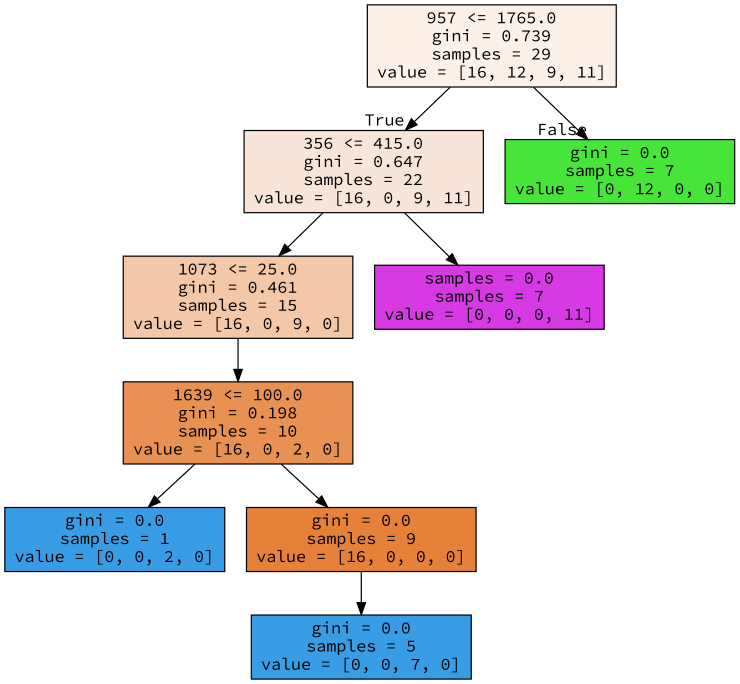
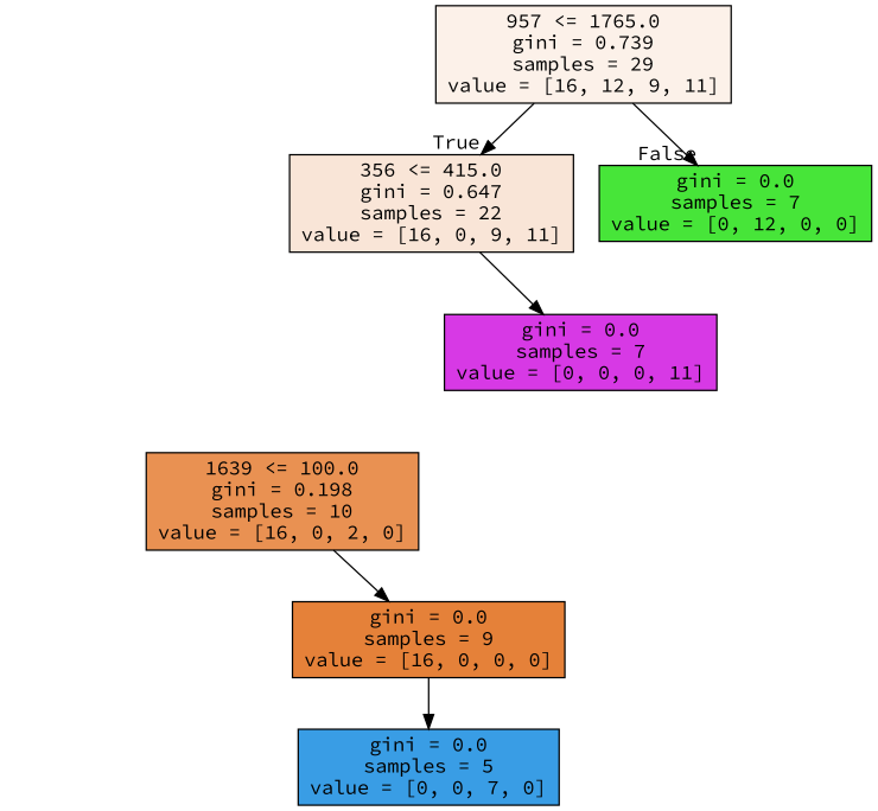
  digraph {
    fontname="Source Code Pro"
    node [color=black fillcolor="#399de5ff" fontname="Source Code Pro" shape=box style=filled]
    edge [fontname="Source Code Pro"]
    n1 [fillcolor="#e581391c" label="957 <= 1765.0\ngini = 0.739\nsamples = 29\nvalue = [16, 12, 9, 11]"]
    n2 [fillcolor="#e5813933" label="356 <= 415.0\ngini = 0.647\nsamples = 22\nvalue = [16, 0, 9, 11]"]
    n3 [fillcolor="#47e539ff" label="gini = 0.0\nsamples = 7\nvalue = [0, 12, 0, 0]"]
-   n4 [fillcolor="#e5813970" label="1073 <= 25.0\ngini = 0.461\nsamples = 15\nvalue = [16, 0, 9, 0]"]
-   n5 [fillcolor="#d739e5ff" label="samples = 0.0\nsamples = 7\nvalue = [0, 0, 0, 11]"]
+   n5 [fillcolor="#d739e5ff" label="gini = 0.0\nsamples = 7\nvalue = [0, 0, 0, 11]"]
    n6 [fillcolor="#e58139df" label="1639 <= 100.0\ngini = 0.198\nsamples = 10\nvalue = [16, 0, 2, 0]"]
-   n7 [label="gini = 0.0\nsamples = 1\nvalue = [0, 0, 2, 0]"]
    n8 [fillcolor="#e58139ff" label="gini = 0.0\nsamples = 9\nvalue = [16, 0, 0, 0]"]
    n9 [label="gini = 0.0\nsamples = 5\nvalue = [0, 0, 7, 0]"]
    n1 -> n2 [headlabel=True labelangle=45 labeldistance=2.5]
    n1 -> n3 [headlabel=False labelangle=-45 labeldistance=2.5]
-   n2 -> n4
    n2 -> n5
-   n4 -> n6
-   n6 -> n7
    n6 -> n8
    n8 -> n9
  }
